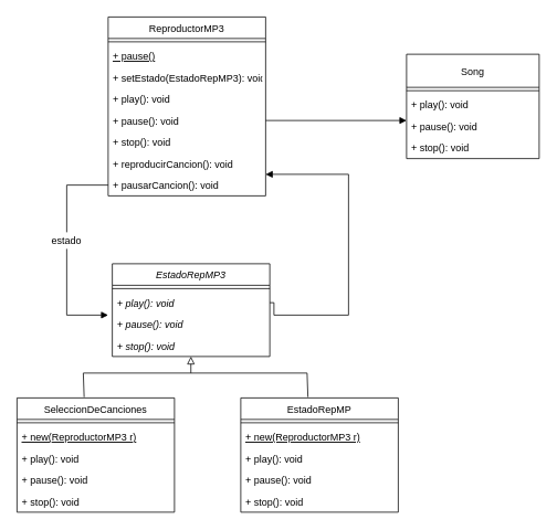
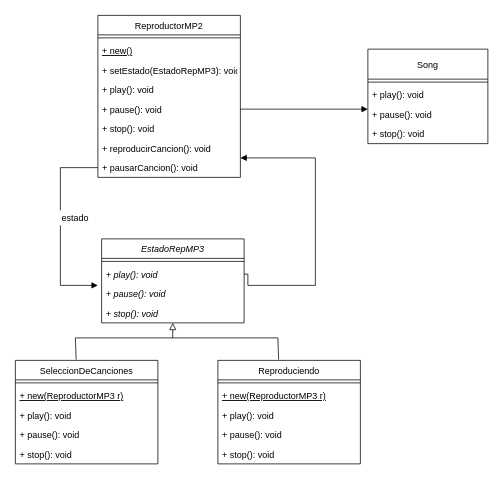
  <mxCell id="0" />
  <mxCell id="1" parent="0" />
- <mxCell id="2" value="ReproductorMP3" style="swimlane;fontStyle=0;align=center;verticalAlign=top;childLayout=stackLayout;horizontal=1;startSize=26;horizontalStack=0;resizeParent=1;resizeLast=0;collapsible=1;marginBottom=0;rounded=0;shadow=0;strokeWidth=1;" parent="1" vertex="1"><mxGeometry x="130" y="20" width="190" height="216" as="geometry"><mxRectangle x="560" y="380" width="160" height="26" as="alternateBounds" /></mxGeometry></mxCell>
+ <mxCell id="2" value="ReproductorMP2" style="swimlane;fontStyle=0;align=center;verticalAlign=top;childLayout=stackLayout;horizontal=1;startSize=26;horizontalStack=0;resizeParent=1;resizeLast=0;collapsible=1;marginBottom=0;rounded=0;shadow=0;strokeWidth=1;" parent="1" vertex="1"><mxGeometry x="130" y="20" width="190" height="216" as="geometry"><mxRectangle x="560" y="380" width="160" height="26" as="alternateBounds" /></mxGeometry></mxCell>
  <mxCell id="3" value="" style="line;html=1;strokeWidth=1;align=left;verticalAlign=middle;spacingTop=-1;spacingLeft=3;spacingRight=3;rotatable=0;labelPosition=right;points=[];portConstraint=eastwest;" parent="2" vertex="1"><mxGeometry y="26" width="190" height="8" as="geometry" /></mxCell>
- <mxCell id="4" value="+ pause()" style="text;align=left;verticalAlign=top;spacingLeft=4;spacingRight=4;overflow=hidden;rotatable=0;points=[[0,0.5],[1,0.5]];portConstraint=eastwest;fontStyle=4" parent="2" vertex="1"><mxGeometry y="34" width="190" height="26" as="geometry" /></mxCell>
+ <mxCell id="4" value="+ new()" style="text;align=left;verticalAlign=top;spacingLeft=4;spacingRight=4;overflow=hidden;rotatable=0;points=[[0,0.5],[1,0.5]];portConstraint=eastwest;fontStyle=4" parent="2" vertex="1"><mxGeometry y="34" width="190" height="26" as="geometry" /></mxCell>
  <mxCell id="5" value="+ setEstado(EstadoRepMP3): void" style="text;align=left;verticalAlign=top;spacingLeft=4;spacingRight=4;overflow=hidden;rotatable=0;points=[[0,0.5],[1,0.5]];portConstraint=eastwest;" parent="2" vertex="1"><mxGeometry y="60" width="190" height="26" as="geometry" /></mxCell>
  <mxCell id="6" value="+ play(): void" style="text;align=left;verticalAlign=top;spacingLeft=4;spacingRight=4;overflow=hidden;rotatable=0;points=[[0,0.5],[1,0.5]];portConstraint=eastwest;" parent="2" vertex="1"><mxGeometry y="86" width="190" height="26" as="geometry" /></mxCell>
  <mxCell id="7" value="+ pause(): void" style="text;align=left;verticalAlign=top;spacingLeft=4;spacingRight=4;overflow=hidden;rotatable=0;points=[[0,0.5],[1,0.5]];portConstraint=eastwest;" parent="2" vertex="1"><mxGeometry y="112" width="190" height="26" as="geometry" /></mxCell>
  <mxCell id="8" value="+ stop(): void" style="text;align=left;verticalAlign=top;spacingLeft=4;spacingRight=4;overflow=hidden;rotatable=0;points=[[0,0.5],[1,0.5]];portConstraint=eastwest;" parent="2" vertex="1"><mxGeometry y="138" width="190" height="26" as="geometry" /></mxCell>
  <mxCell id="9" value="+ reproducirCancion(): void" style="text;align=left;verticalAlign=top;spacingLeft=4;spacingRight=4;overflow=hidden;rotatable=0;points=[[0,0.5],[1,0.5]];portConstraint=eastwest;" parent="2" vertex="1"><mxGeometry y="164" width="190" height="26" as="geometry" /></mxCell>
  <mxCell id="10" style="edgeStyle=orthogonalEdgeStyle;rounded=0;orthogonalLoop=1;jettySize=auto;html=1;endArrow=block;endFill=1;" parent="2" source="11" edge="1"><mxGeometry relative="1" as="geometry"><mxPoint y="360" as="targetPoint" /><Array as="points"><mxPoint x="-50" y="203" /><mxPoint x="-50" y="360" /></Array></mxGeometry></mxCell>
  <mxCell id="11" value="+ pausarCancion(): void" style="text;align=left;verticalAlign=top;spacingLeft=4;spacingRight=4;overflow=hidden;rotatable=0;points=[[0,0.5],[1,0.5]];portConstraint=eastwest;" parent="2" vertex="1"><mxGeometry y="190" width="190" height="26" as="geometry" /></mxCell>
  <mxCell id="12" value="EstadoRepMP3&#10;" style="swimlane;fontStyle=2;align=center;verticalAlign=top;childLayout=stackLayout;horizontal=1;startSize=26;horizontalStack=0;resizeParent=1;resizeLast=0;collapsible=1;marginBottom=0;rounded=0;shadow=0;strokeWidth=1;" parent="1" vertex="1"><mxGeometry x="135" y="318" width="190" height="112" as="geometry"><mxRectangle x="560" y="380" width="160" height="26" as="alternateBounds" /></mxGeometry></mxCell>
  <mxCell id="13" value="" style="line;html=1;strokeWidth=1;align=left;verticalAlign=middle;spacingTop=-1;spacingLeft=3;spacingRight=3;rotatable=0;labelPosition=right;points=[];portConstraint=eastwest;" parent="12" vertex="1"><mxGeometry y="26" width="190" height="8" as="geometry" /></mxCell>
  <mxCell id="14" value="+ play(): void" style="text;align=left;verticalAlign=top;spacingLeft=4;spacingRight=4;overflow=hidden;rotatable=0;points=[[0,0.5],[1,0.5]];portConstraint=eastwest;fontStyle=2" parent="12" vertex="1"><mxGeometry y="34" width="190" height="26" as="geometry" /></mxCell>
  <mxCell id="15" value="+ pause(): void" style="text;align=left;verticalAlign=top;spacingLeft=4;spacingRight=4;overflow=hidden;rotatable=0;points=[[0,0.5],[1,0.5]];portConstraint=eastwest;fontStyle=2" parent="12" vertex="1"><mxGeometry y="60" width="190" height="26" as="geometry" /></mxCell>
  <mxCell id="16" value="+ stop(): void" style="text;align=left;verticalAlign=top;spacingLeft=4;spacingRight=4;overflow=hidden;rotatable=0;points=[[0,0.5],[1,0.5]];portConstraint=eastwest;fontStyle=2" parent="12" vertex="1"><mxGeometry y="86" width="190" height="26" as="geometry" /></mxCell>
  <mxCell id="17" value="SeleccionDeCanciones" style="swimlane;fontStyle=0;align=center;verticalAlign=top;childLayout=stackLayout;horizontal=1;startSize=26;horizontalStack=0;resizeParent=1;resizeLast=0;collapsible=1;marginBottom=0;rounded=0;shadow=0;strokeWidth=1;" parent="1" vertex="1"><mxGeometry x="20" y="480" width="190" height="138" as="geometry"><mxRectangle x="560" y="380" width="160" height="26" as="alternateBounds" /></mxGeometry></mxCell>
  <mxCell id="18" value="" style="line;html=1;strokeWidth=1;align=left;verticalAlign=middle;spacingTop=-1;spacingLeft=3;spacingRight=3;rotatable=0;labelPosition=right;points=[];portConstraint=eastwest;" parent="17" vertex="1"><mxGeometry y="26" width="190" height="8" as="geometry" /></mxCell>
  <mxCell id="19" value="+ new(ReproductorMP3 r)&#10; " style="text;align=left;verticalAlign=top;spacingLeft=4;spacingRight=4;overflow=hidden;rotatable=0;points=[[0,0.5],[1,0.5]];portConstraint=eastwest;fontStyle=4" parent="17" vertex="1"><mxGeometry y="34" width="190" height="26" as="geometry" /></mxCell>
  <mxCell id="20" value="+ play(): void" style="text;align=left;verticalAlign=top;spacingLeft=4;spacingRight=4;overflow=hidden;rotatable=0;points=[[0,0.5],[1,0.5]];portConstraint=eastwest;" parent="17" vertex="1"><mxGeometry y="60" width="190" height="26" as="geometry" /></mxCell>
  <mxCell id="21" value="+ pause(): void" style="text;align=left;verticalAlign=top;spacingLeft=4;spacingRight=4;overflow=hidden;rotatable=0;points=[[0,0.5],[1,0.5]];portConstraint=eastwest;" parent="17" vertex="1"><mxGeometry y="86" width="190" height="26" as="geometry" /></mxCell>
  <mxCell id="22" value="+ stop(): void" style="text;align=left;verticalAlign=top;spacingLeft=4;spacingRight=4;overflow=hidden;rotatable=0;points=[[0,0.5],[1,0.5]];portConstraint=eastwest;" parent="17" vertex="1"><mxGeometry y="112" width="190" height="26" as="geometry" /></mxCell>
  <mxCell id="23" value="Song" style="swimlane;fontStyle=0;align=center;verticalAlign=middle;childLayout=stackLayout;horizontal=1;startSize=40;horizontalStack=0;resizeParent=1;resizeLast=0;collapsible=1;marginBottom=0;rounded=0;shadow=0;strokeWidth=1;" parent="1" vertex="1"><mxGeometry x="490" y="65" width="160" height="126" as="geometry"><mxRectangle x="560" y="380" width="160" height="26" as="alternateBounds" /></mxGeometry></mxCell>
  <mxCell id="24" value="" style="line;html=1;strokeWidth=1;align=left;verticalAlign=middle;spacingTop=-1;spacingLeft=3;spacingRight=3;rotatable=0;labelPosition=right;points=[];portConstraint=eastwest;" parent="23" vertex="1"><mxGeometry y="40" width="160" height="8" as="geometry" /></mxCell>
  <mxCell id="25" value="+ play(): void" style="text;align=left;verticalAlign=top;spacingLeft=4;spacingRight=4;overflow=hidden;rotatable=0;points=[[0,0.5],[1,0.5]];portConstraint=eastwest;" parent="23" vertex="1"><mxGeometry y="48" width="160" height="26" as="geometry" /></mxCell>
  <mxCell id="26" value="+ pause(): void" style="text;align=left;verticalAlign=top;spacingLeft=4;spacingRight=4;overflow=hidden;rotatable=0;points=[[0,0.5],[1,0.5]];portConstraint=eastwest;" parent="23" vertex="1"><mxGeometry y="74" width="160" height="26" as="geometry" /></mxCell>
  <mxCell id="27" value="+ stop(): void" style="text;align=left;verticalAlign=top;spacingLeft=4;spacingRight=4;overflow=hidden;rotatable=0;points=[[0,0.5],[1,0.5]];portConstraint=eastwest;" parent="23" vertex="1"><mxGeometry y="100" width="160" height="26" as="geometry" /></mxCell>
  <mxCell id="28" style="edgeStyle=orthogonalEdgeStyle;rounded=0;orthogonalLoop=1;jettySize=auto;html=1;entryX=1;entryY=0;entryDx=0;entryDy=0;entryPerimeter=0;endArrow=block;endFill=1;" parent="1" target="11" edge="1"><mxGeometry relative="1" as="geometry"><mxPoint x="390" y="210" as="targetPoint" /><Array as="points"><mxPoint x="330" y="365" /><mxPoint x="330" y="380" /><mxPoint x="420" y="380" /><mxPoint x="420" y="210" /></Array><mxPoint x="325" y="365" as="sourcePoint" /></mxGeometry></mxCell>
- <mxCell id="29" value="estado" style="text;html=1;align=center;verticalAlign=middle;whiteSpace=wrap;rounded=0;fillColor=default;" parent="1" vertex="1"><mxGeometry x="50" y="280" width="60" height="20" as="geometry" /></mxCell>
+ <mxCell id="29" value="estado" style="text;html=1;align=center;verticalAlign=middle;whiteSpace=wrap;rounded=0;fillColor=default;" parent="1" vertex="1"><mxGeometry x="70" y="280" width="60" height="20" as="geometry" /></mxCell>
  <mxCell id="30" style="edgeStyle=orthogonalEdgeStyle;rounded=0;orthogonalLoop=1;jettySize=auto;html=1;exitX=0.5;exitY=1;exitDx=0;exitDy=0;" parent="1" source="29" target="29" edge="1"><mxGeometry relative="1" as="geometry" /></mxCell>
  <mxCell id="31" value="" style="endArrow=none;html=1;rounded=0;" parent="1" edge="1"><mxGeometry width="50" height="50" relative="1" as="geometry"><mxPoint x="100" y="450" as="sourcePoint" /><mxPoint x="370" y="450" as="targetPoint" /></mxGeometry></mxCell>
  <mxCell id="32" value="" style="endArrow=none;html=1;rounded=0;exitX=0.479;exitY=-0.01;exitDx=0;exitDy=0;exitPerimeter=0;" parent="1" edge="1"><mxGeometry width="50" height="50" relative="1" as="geometry"><mxPoint x="371" y="479" as="sourcePoint" /><mxPoint x="370" y="450" as="targetPoint" /></mxGeometry></mxCell>
  <mxCell id="33" value="" style="endArrow=none;html=1;rounded=0;exitX=0.479;exitY=-0.01;exitDx=0;exitDy=0;exitPerimeter=0;" parent="1" edge="1"><mxGeometry width="50" height="50" relative="1" as="geometry"><mxPoint x="101" y="479" as="sourcePoint" /><mxPoint x="100" y="450" as="targetPoint" /></mxGeometry></mxCell>
  <mxCell id="34" value="" style="endArrow=block;html=1;rounded=0;endFill=0;endSize=7;" parent="1" edge="1"><mxGeometry width="50" height="50" relative="1" as="geometry"><mxPoint x="229.83" y="450" as="sourcePoint" /><mxPoint x="229.83" y="430" as="targetPoint" /></mxGeometry></mxCell>
- <mxCell id="35" value="EstadoRepMP" style="swimlane;fontStyle=0;align=center;verticalAlign=top;childLayout=stackLayout;horizontal=1;startSize=26;horizontalStack=0;resizeParent=1;resizeLast=0;collapsible=1;marginBottom=0;rounded=0;shadow=0;strokeWidth=1;" parent="1" vertex="1"><mxGeometry x="290" y="480" width="190" height="138" as="geometry"><mxRectangle x="560" y="380" width="160" height="26" as="alternateBounds" /></mxGeometry></mxCell>
+ <mxCell id="35" value="Reproduciendo" style="swimlane;fontStyle=0;align=center;verticalAlign=top;childLayout=stackLayout;horizontal=1;startSize=26;horizontalStack=0;resizeParent=1;resizeLast=0;collapsible=1;marginBottom=0;rounded=0;shadow=0;strokeWidth=1;" parent="1" vertex="1"><mxGeometry x="290" y="480" width="190" height="138" as="geometry"><mxRectangle x="560" y="380" width="160" height="26" as="alternateBounds" /></mxGeometry></mxCell>
  <mxCell id="36" value="" style="line;html=1;strokeWidth=1;align=left;verticalAlign=middle;spacingTop=-1;spacingLeft=3;spacingRight=3;rotatable=0;labelPosition=right;points=[];portConstraint=eastwest;" parent="35" vertex="1"><mxGeometry y="26" width="190" height="8" as="geometry" /></mxCell>
  <mxCell id="37" value="+ new(ReproductorMP3 r)&#10; " style="text;align=left;verticalAlign=top;spacingLeft=4;spacingRight=4;overflow=hidden;rotatable=0;points=[[0,0.5],[1,0.5]];portConstraint=eastwest;fontStyle=4" parent="35" vertex="1"><mxGeometry y="34" width="190" height="26" as="geometry" /></mxCell>
  <mxCell id="38" value="+ play(): void" style="text;align=left;verticalAlign=top;spacingLeft=4;spacingRight=4;overflow=hidden;rotatable=0;points=[[0,0.5],[1,0.5]];portConstraint=eastwest;" parent="35" vertex="1"><mxGeometry y="60" width="190" height="26" as="geometry" /></mxCell>
  <mxCell id="39" value="+ pause(): void" style="text;align=left;verticalAlign=top;spacingLeft=4;spacingRight=4;overflow=hidden;rotatable=0;points=[[0,0.5],[1,0.5]];portConstraint=eastwest;" parent="35" vertex="1"><mxGeometry y="86" width="190" height="26" as="geometry" /></mxCell>
  <mxCell id="40" value="+ stop(): void" style="text;align=left;verticalAlign=top;spacingLeft=4;spacingRight=4;overflow=hidden;rotatable=0;points=[[0,0.5],[1,0.5]];portConstraint=eastwest;" parent="35" vertex="1"><mxGeometry y="112" width="190" height="26" as="geometry" /></mxCell>
  <mxCell id="41" style="edgeStyle=orthogonalEdgeStyle;rounded=0;orthogonalLoop=1;jettySize=auto;html=1;entryX=0;entryY=0.231;entryDx=0;entryDy=0;entryPerimeter=0;endArrow=block;endFill=1;" edge="1" parent="1" source="7" target="26"><mxGeometry relative="1" as="geometry" /></mxCell>
